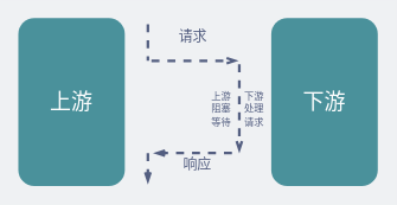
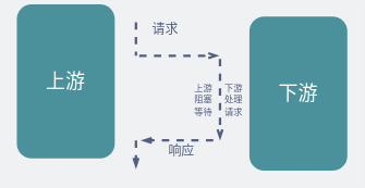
  <mxCell id="0" />
  <mxCell id="1" parent="0" />
- <mxCell id="2" value="&lt;font style=&quot;font-size: 24px;&quot; color=&quot;#ffffff&quot;&gt;上游&lt;/font&gt;" style="rounded=1;whiteSpace=wrap;html=1;fillColor=#4A919B;strokeColor=none;" parent="1" vertex="1"><mxGeometry x="20" y="20" width="120" height="189" as="geometry" /></mxCell>
- <mxCell id="3" value="&lt;font style=&quot;font-size: 16px;&quot;&gt;请求&lt;/font&gt;" style="text;html=1;strokeColor=none;fillColor=none;align=center;verticalAlign=middle;whiteSpace=wrap;rounded=0;strokeWidth=3;fontColor=#535E80;" parent="1" vertex="1"><mxGeometry x="187" y="26" width="60" height="30" as="geometry" /></mxCell>
+ <mxCell id="2" value="&lt;font style=&quot;font-size: 24px;&quot; color=&quot;#ffffff&quot;&gt;上游&lt;/font&gt;" style="rounded=1;whiteSpace=wrap;html=1;fillColor=#4A919B;strokeColor=none;" parent="1" vertex="1"><mxGeometry x="20" y="5" width="120" height="189" as="geometry" /></mxCell>
+ <mxCell id="3" value="&lt;font style=&quot;font-size: 16px;&quot;&gt;请求&lt;/font&gt;" style="text;html=1;strokeColor=none;fillColor=none;align=center;verticalAlign=middle;whiteSpace=wrap;rounded=0;strokeWidth=3;fontColor=#535E80;" parent="1" vertex="1"><mxGeometry x="172" y="21" width="60" height="30" as="geometry" /></mxCell>
  <mxCell id="4" value="&lt;font style=&quot;font-size: 16px;&quot;&gt;响应&lt;/font&gt;" style="text;html=1;strokeColor=none;fillColor=none;align=center;verticalAlign=middle;whiteSpace=wrap;rounded=0;fontColor=#535E80;" parent="1" vertex="1"><mxGeometry x="192" y="170" width="60" height="30" as="geometry" /></mxCell>
  <mxCell id="5" value="&lt;font style=&quot;font-size: 11px;&quot;&gt;上游&lt;br style=&quot;font-size: 11px;&quot;&gt;阻塞&lt;br style=&quot;font-size: 11px;&quot;&gt;等待&lt;br&gt;&lt;/font&gt;" style="text;html=1;strokeColor=none;fillColor=none;align=center;verticalAlign=middle;whiteSpace=wrap;rounded=0;fontColor=#535E80;" parent="1" vertex="1"><mxGeometry x="207.5" y="105" width="82" height="34" as="geometry" /></mxCell>
  <mxCell id="6" value="&lt;font style=&quot;font-size: 24px;&quot; color=&quot;#ffffff&quot;&gt;下游&lt;/font&gt;" style="rounded=1;whiteSpace=wrap;html=1;fillColor=#4A919B;strokeColor=none;" parent="1" vertex="1"><mxGeometry x="305" y="20" width="120" height="189" as="geometry" /></mxCell>
  <mxCell id="7" value="" style="endArrow=openThin;html=1;rounded=0;fontSize=24;fontColor=#535E80;fillColor=#FDD276;dashed=1;strokeWidth=3;strokeColor=#535E80;endFill=0;" parent="1" edge="1"><mxGeometry width="50" height="50" relative="1" as="geometry"><mxPoint x="269" y="72" as="sourcePoint" /><mxPoint x="269" y="171" as="targetPoint" /></mxGeometry></mxCell>
  <mxCell id="8" value="" style="endArrow=openThin;html=1;rounded=0;fontSize=24;fontColor=#4A919B;fillColor=#FDD276;dashed=1;strokeWidth=3;endFill=0;strokeColor=#535E80;" parent="1" edge="1"><mxGeometry width="50" height="50" relative="1" as="geometry"><mxPoint x="166" y="172" as="sourcePoint" /><mxPoint x="166" y="206" as="targetPoint" /></mxGeometry></mxCell>
  <mxCell id="9" value="" style="endArrow=none;html=1;rounded=0;fontSize=24;fontColor=#4A919B;fillColor=#FDD276;dashed=1;strokeWidth=3;endFill=0;strokeColor=#535E80;startArrow=none;startFill=0;" parent="1" edge="1"><mxGeometry width="50" height="50" relative="1" as="geometry"><mxPoint x="166" y="27" as="sourcePoint" /><mxPoint x="166" y="68" as="targetPoint" /></mxGeometry></mxCell>
  <mxCell id="10" value="" style="endArrow=openThin;html=1;rounded=0;dashed=1;fontSize=16;fontColor=#4A919B;strokeColor=#535E80;fillColor=#FDD276;strokeWidth=3;endFill=0;" parent="1" edge="1"><mxGeometry width="50" height="50" relative="1" as="geometry"><mxPoint x="170" y="68" as="sourcePoint" /><mxPoint x="267" y="68" as="targetPoint" /></mxGeometry></mxCell>
  <mxCell id="11" value="" style="endArrow=none;html=1;rounded=0;dashed=1;fontSize=16;fontColor=#4A919B;strokeColor=#535E80;fillColor=#FDD276;strokeWidth=3;startArrow=openThin;startFill=0;endFill=0;" parent="1" edge="1"><mxGeometry width="50" height="50" relative="1" as="geometry"><mxPoint x="173" y="172" as="sourcePoint" /><mxPoint x="262" y="172" as="targetPoint" /></mxGeometry></mxCell>
  <mxCell id="12" value="&lt;font style=&quot;font-size: 11px;&quot;&gt;下游&lt;br style=&quot;font-size: 11px;&quot;&gt;处理&lt;br&gt;请求&lt;br&gt;&lt;/font&gt;" style="text;html=1;strokeColor=none;fillColor=none;align=center;verticalAlign=middle;whiteSpace=wrap;rounded=0;fontColor=#535E80;" parent="1" vertex="1"><mxGeometry x="245" y="105" width="82" height="34" as="geometry" /></mxCell>
